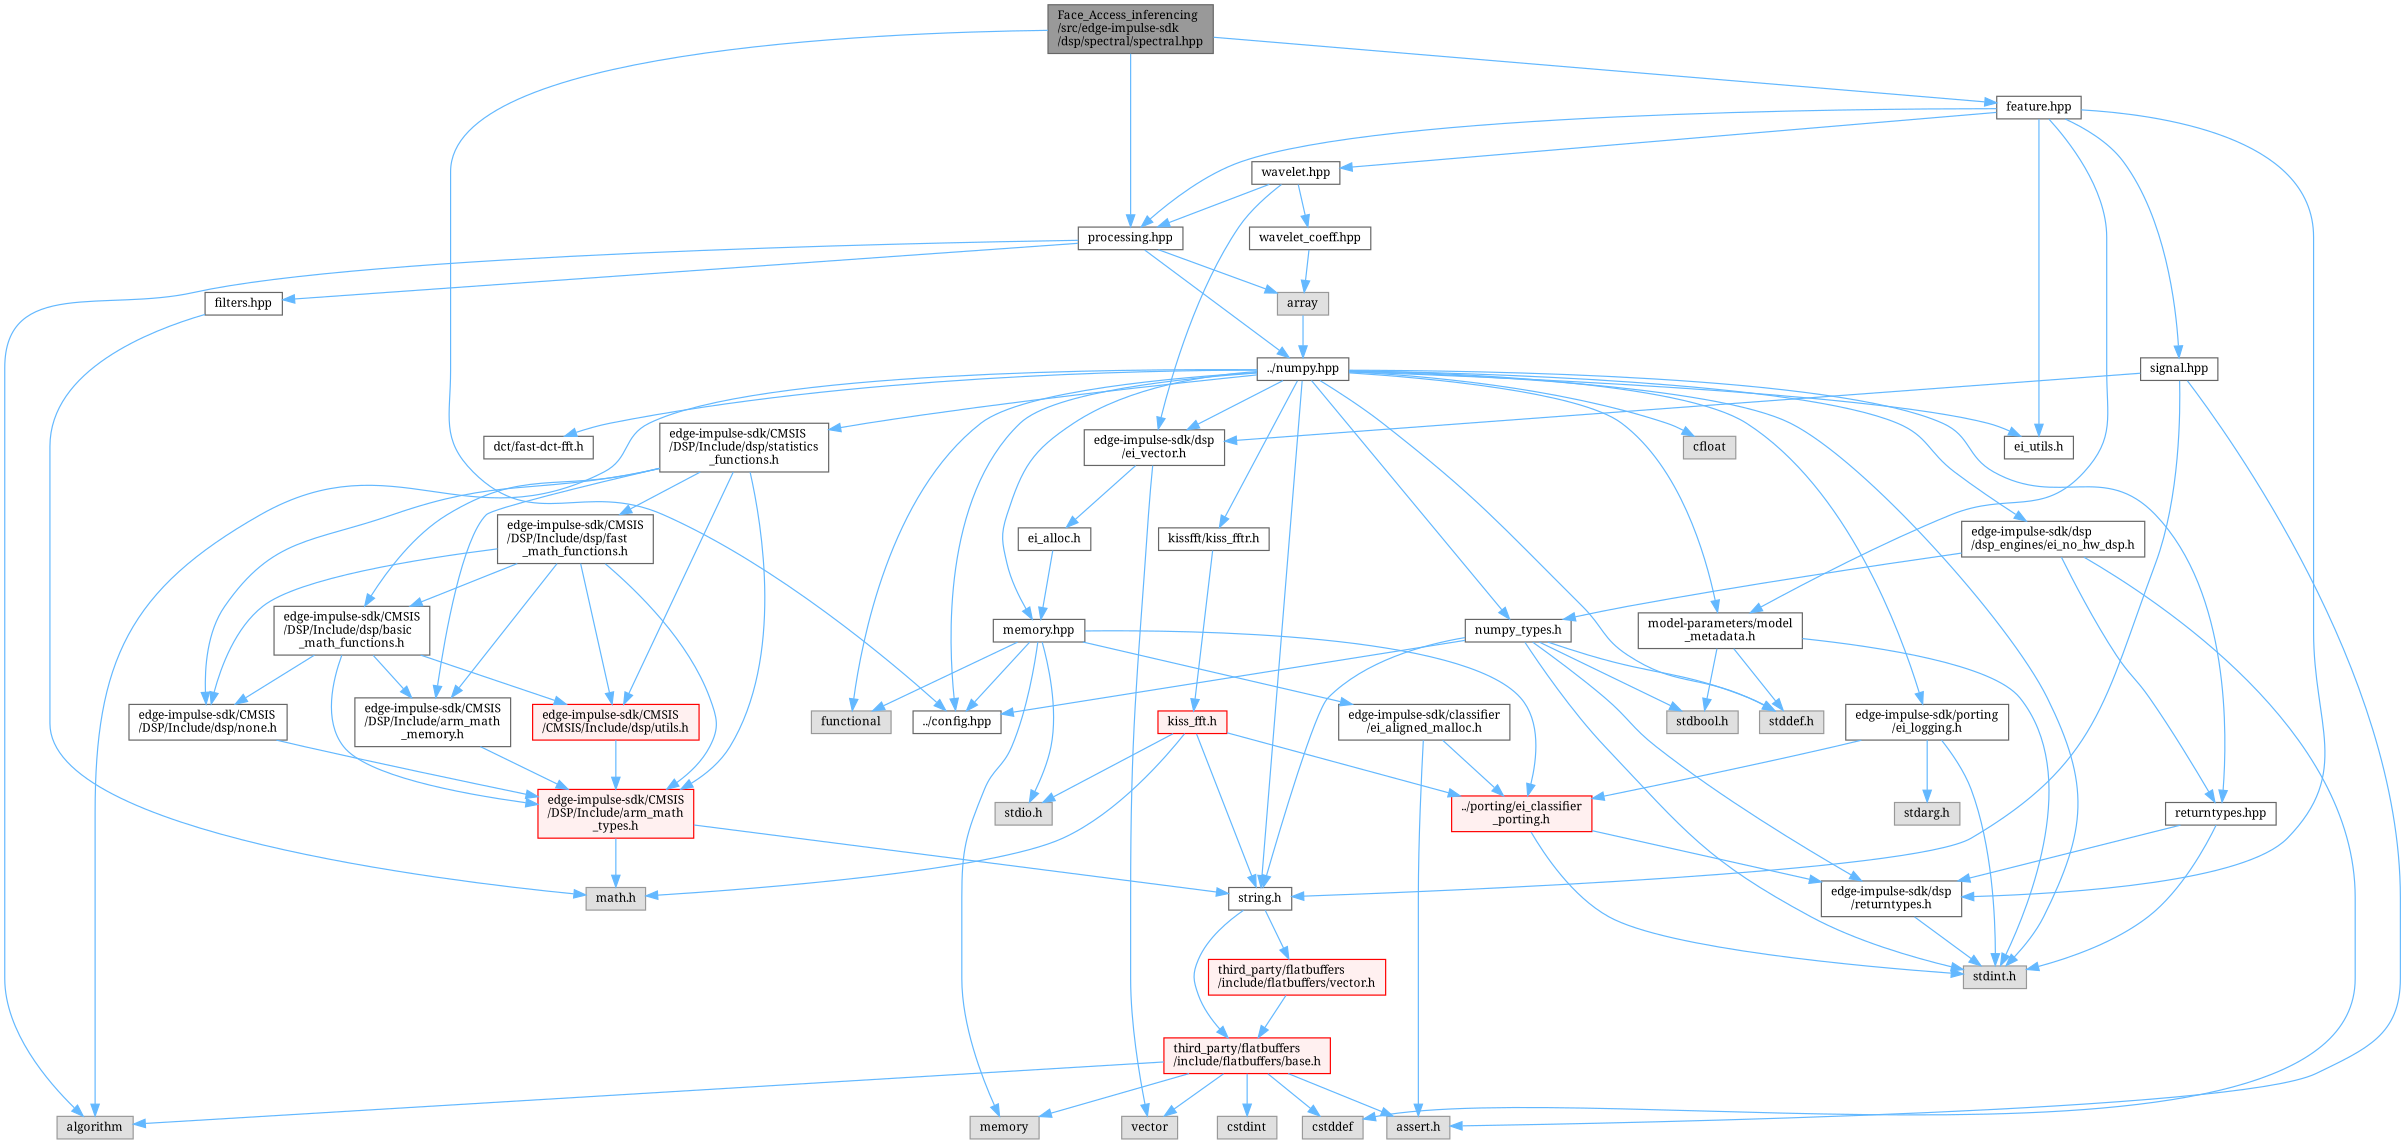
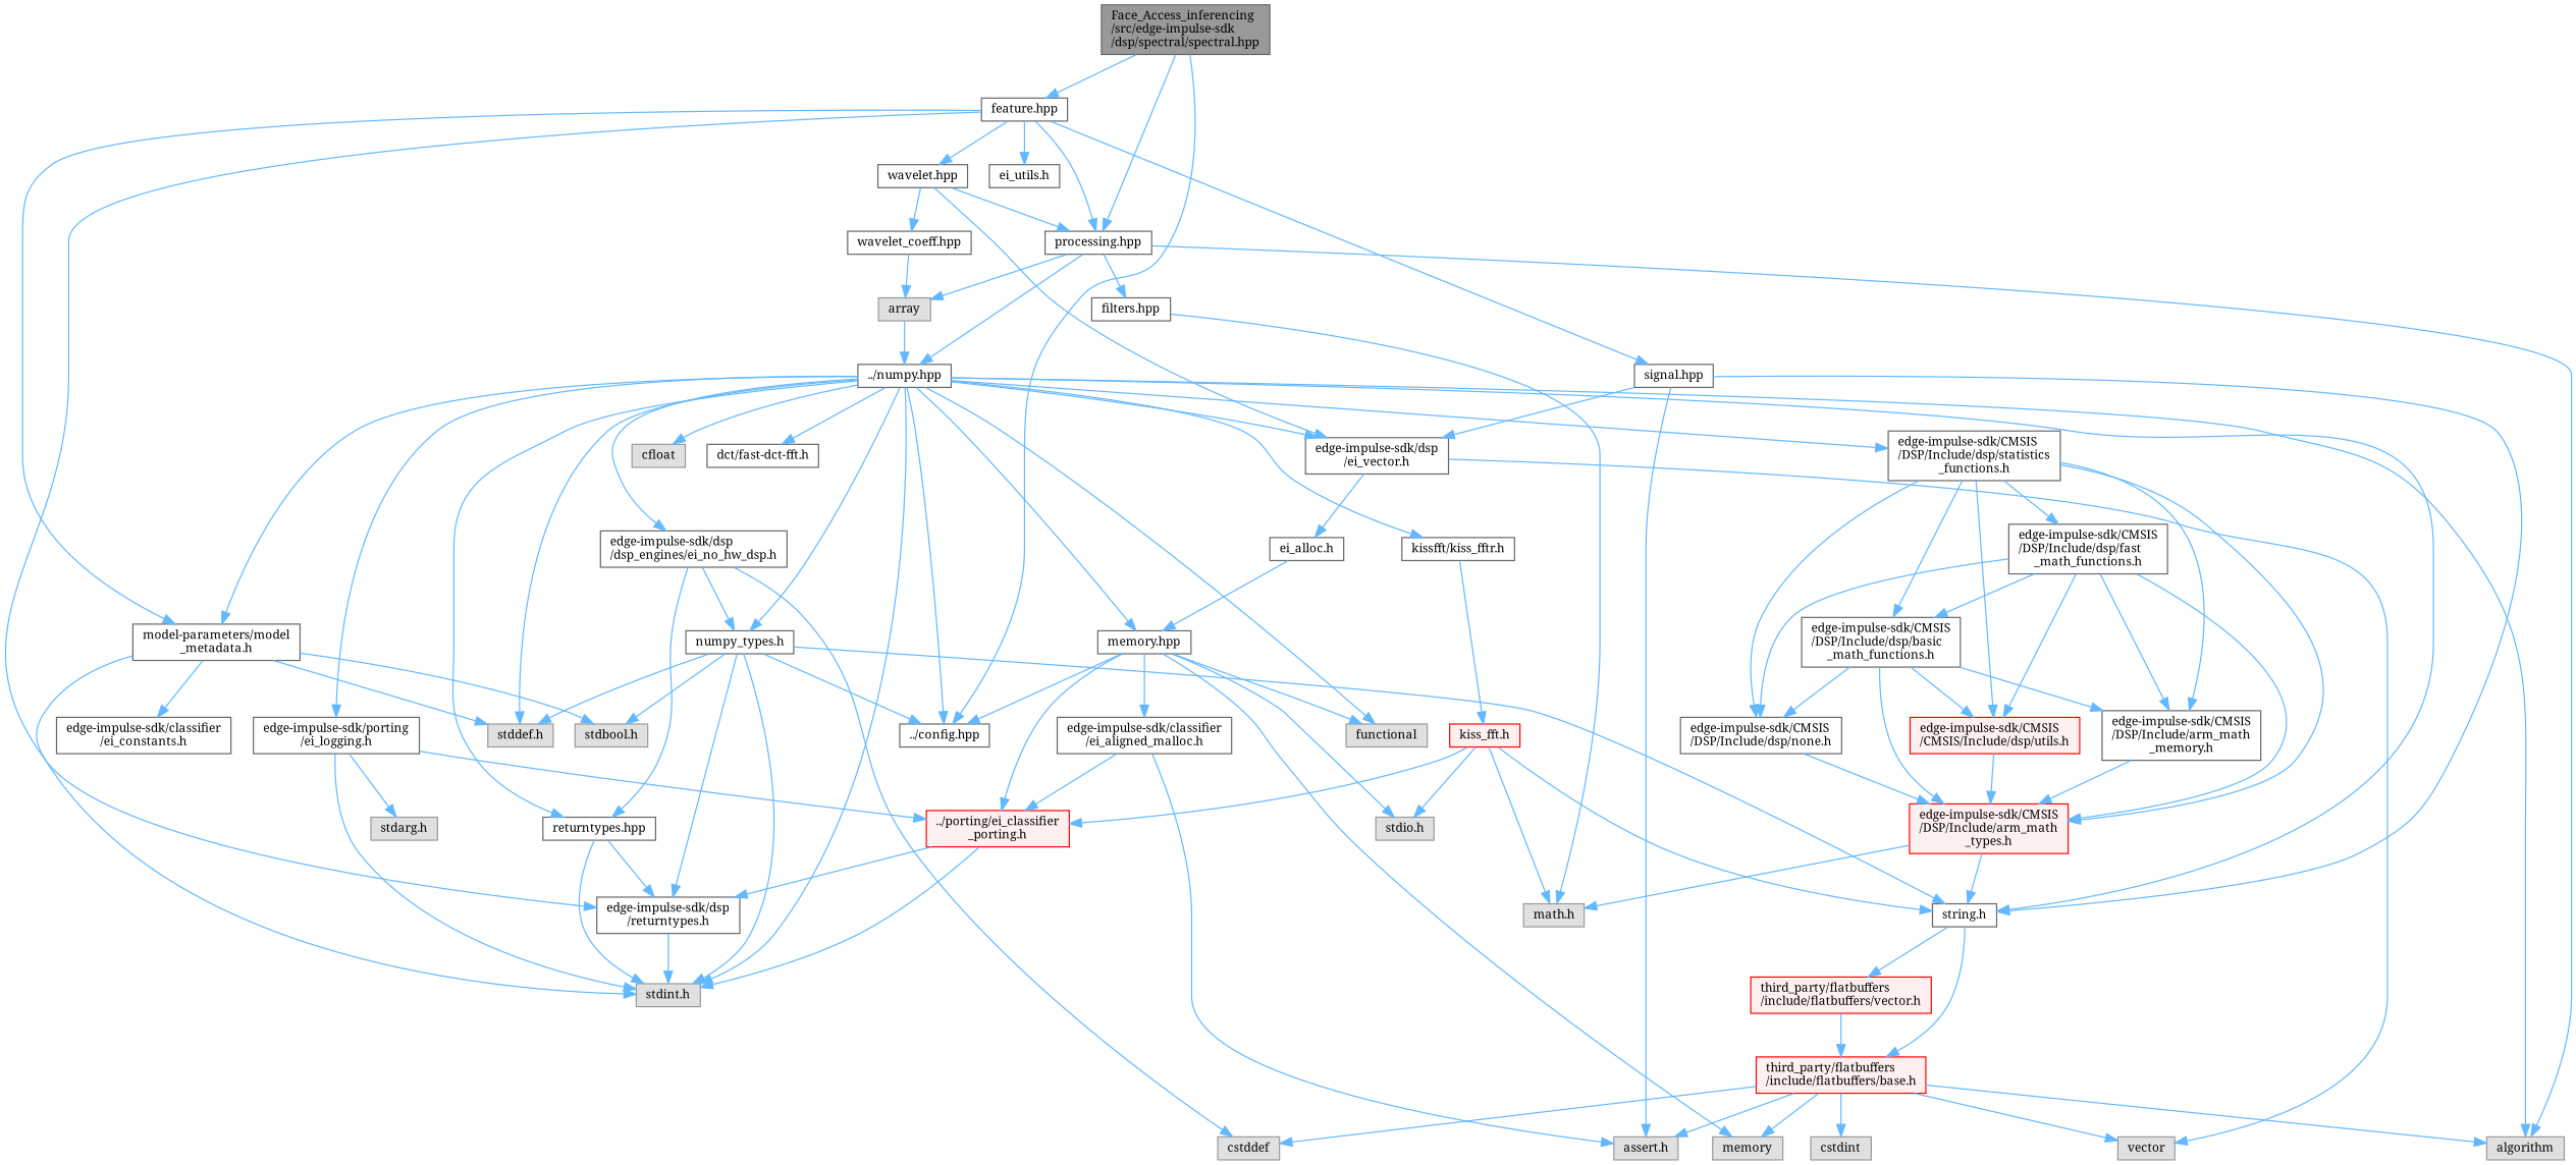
  digraph {
    fontname="Noto Serif"
    node [color=grey40 fillcolor=white fontname="Noto Serif" fontsize=10 shape=box style=filled]
    edge [color=steelblue1 fontname="Noto Serif" fontsize=10 labelfontname=Helvetica labelfontsize=10 style=solid]
    n1 [color=gray40 fillcolor=grey60 fontcolor=black height=0.2 label="Face_Access_inferencing\l/src/edge-impulse-sdk\l/dsp/spectral/spectral.hpp" width=0.4]
    n2 [height=0.2 label="../config.hpp" width=0.4]
    n3 [height=0.2 label="processing.hpp" width=0.4]
    n4 [height=0.2 label="feature.hpp" width=0.4]
    n5 [color=grey60 fillcolor="#E0E0E0" height=0.2 label=algorithm width=0.4]
    n6 [height=0.2 label="../numpy.hpp" width=0.4]
    n7 [height=0.2 label="filters.hpp" width=0.4]
    n8 [color=grey60 fillcolor="#E0E0E0" height=0.2 label=array width=0.4]
    n9 [height=0.2 label="edge-impulse-sdk/dsp\l/returntypes.h" width=0.4]
    n10 [height=0.2 label="ei_utils.h" width=0.4]
    n11 [height=0.2 label="model-parameters/model\l_metadata.h" width=0.4]
    n12 [height=0.2 label="wavelet.hpp" width=0.4]
    n13 [height=0.2 label="signal.hpp" width=0.4]
    n14 [height=0.2 label="edge-impulse-sdk/dsp\l/ei_vector.h" width=0.4]
    n15 [height=0.2 label="ei_alloc.h" width=0.4]
    n16 [color=grey60 fillcolor="#E0E0E0" height=0.2 label=vector width=0.4]
    n17 [height=0.2 label="memory.hpp" width=0.4]
    n18 [color=grey60 fillcolor="#E0E0E0" height=0.2 label=functional width=0.4]
    n19 [color=grey60 fillcolor="#E0E0E0" height=0.2 label="stdint.h" width=0.4]
    n20 [height=0.2 label="string.h" width=0.4]
    n21 [color=grey60 fillcolor="#E0E0E0" height=0.2 label="stddef.h" width=0.4]
    n22 [color=grey60 fillcolor="#E0E0E0" height=0.2 label=cfloat width=0.4]
    n23 [height=0.2 label="numpy_types.h" width=0.4]
    n24 [height=0.2 label="returntypes.hpp" width=0.4]
    n25 [height=0.2 label="dct/fast-dct-fft.h" width=0.4]
    n26 [height=0.2 label="kissfft/kiss_fftr.h" width=0.4]
    n27 [height=0.2 label="edge-impulse-sdk/porting\l/ei_logging.h" width=0.4]
    n28 [height=0.2 label="edge-impulse-sdk/dsp\l/dsp_engines/ei_no_hw_dsp.h" width=0.4]
    n29 [height=0.2 label="edge-impulse-sdk/CMSIS\l/DSP/Include/dsp/statistics\l_functions.h" width=0.4]
    n30 [color=grey60 fillcolor="#E0E0E0" height=0.2 label="math.h" width=0.4]
    n31 [color=grey60 fillcolor="#E0E0E0" height=0.2 label="stdio.h" width=0.4]
    n32 [color=grey60 fillcolor="#E0E0E0" height=0.2 label=memory width=0.4]
    n33 [color=red fillcolor="#FFF0F0" height=0.2 label="../porting/ei_classifier\l_porting.h" width=0.4]
    n34 [height=0.2 label="edge-impulse-sdk/classifier\l/ei_aligned_malloc.h" width=0.4]
    n35 [color=grey60 fillcolor="#E0E0E0" height=0.2 label="assert.h" width=0.4]
    n36 [color=red fillcolor="#FFF0F0" height=0.2 label="third_party/flatbuffers\l/include/flatbuffers/base.h" width=0.4]
    n37 [color=red fillcolor="#FFF0F0" height=0.2 label="third_party/flatbuffers\l/include/flatbuffers/vector.h" width=0.4]
    n38 [color=grey60 fillcolor="#E0E0E0" height=0.2 label="stdbool.h" width=0.4]
    n39 [color=red fillcolor="#FFF0F0" height=0.2 label="kiss_fft.h" width=0.4]
    n40 [color=grey60 fillcolor="#E0E0E0" height=0.2 label="stdarg.h" width=0.4]
+   n41 [height=0.2 label="edge-impulse-sdk/classifier\l/ei_constants.h" width=0.4]
    n42 [color=grey60 fillcolor="#E0E0E0" height=0.2 label=cstddef width=0.4]
    n43 [color=red fillcolor="#FFF0F0" height=0.2 label="edge-impulse-sdk/CMSIS\l/DSP/Include/arm_math\l_types.h" width=0.4]
    n44 [height=0.2 label="edge-impulse-sdk/CMSIS\l/DSP/Include/arm_math\l_memory.h" width=0.4]
    n45 [height=0.2 label="edge-impulse-sdk/CMSIS\l/DSP/Include/dsp/none.h" width=0.4]
    n46 [color=red fillcolor="#FFF0F0" height=0.2 label="edge-impulse-sdk/CMSIS\l/CMSIS/Include/dsp/utils.h" width=0.4]
    n47 [height=0.2 label="edge-impulse-sdk/CMSIS\l/DSP/Include/dsp/basic\l_math_functions.h" width=0.4]
    n48 [height=0.2 label="edge-impulse-sdk/CMSIS\l/DSP/Include/dsp/fast\l_math_functions.h" width=0.4]
    n49 [color=grey60 fillcolor="#E0E0E0" height=0.2 label=cstdint width=0.4]
    n50 [height=0.2 label="wavelet_coeff.hpp" width=0.4]
    n1 -> n2
    n1 -> n3
    n1 -> n4
    n3 -> n5
    n3 -> n6
    n3 -> n7
    n3 -> n8
    n4 -> n3
    n4 -> n9
    n4 -> n10
    n4 -> n11
    n4 -> n12
    n4 -> n13
    n6 -> n2
    n6 -> n5
-   n6 -> n10
    n6 -> n11
    n6 -> n14
    n6 -> n17
    n6 -> n18
    n6 -> n19
    n6 -> n20
    n6 -> n21
    n6 -> n22
    n6 -> n23
    n6 -> n24
    n6 -> n25
    n6 -> n26
    n6 -> n27
    n6 -> n28
    n6 -> n29
    n7 -> n30
    n8 -> n6
    n9 -> n19
    n11 -> n19
    n11 -> n21
    n11 -> n38
+   n11 -> n41
    n12 -> n3
    n12 -> n14
    n12 -> n50
    n13 -> n14
    n13 -> n20
    n13 -> n35
    n14 -> n15
    n14 -> n16
    n15 -> n17
    n17 -> n2
    n17 -> n18
    n17 -> n31
    n17 -> n32
    n17 -> n33
    n17 -> n34
    n20 -> n36
    n20 -> n37
    n23 -> n2
    n23 -> n9
    n23 -> n19
    n23 -> n20
    n23 -> n21
    n23 -> n38
    n24 -> n9
    n24 -> n19
    n26 -> n39
    n27 -> n19
    n27 -> n33
    n27 -> n40
    n28 -> n23
    n28 -> n24
    n28 -> n42
    n29 -> n43
    n29 -> n44
    n29 -> n45
    n29 -> n46
    n29 -> n47
    n29 -> n48
    n33 -> n9
    n33 -> n19
    n34 -> n33
    n34 -> n35
    n36 -> n5
    n36 -> n16
    n36 -> n32
    n36 -> n35
    n36 -> n42
    n36 -> n49
    n37 -> n36
    n39 -> n20
    n39 -> n30
    n39 -> n31
    n39 -> n33
    n43 -> n20
    n43 -> n30
    n44 -> n43
    n45 -> n43
    n46 -> n43
    n47 -> n43
    n47 -> n44
    n47 -> n45
    n47 -> n46
    n48 -> n43
    n48 -> n44
    n48 -> n45
    n48 -> n46
    n48 -> n47
    n50 -> n8
  }
